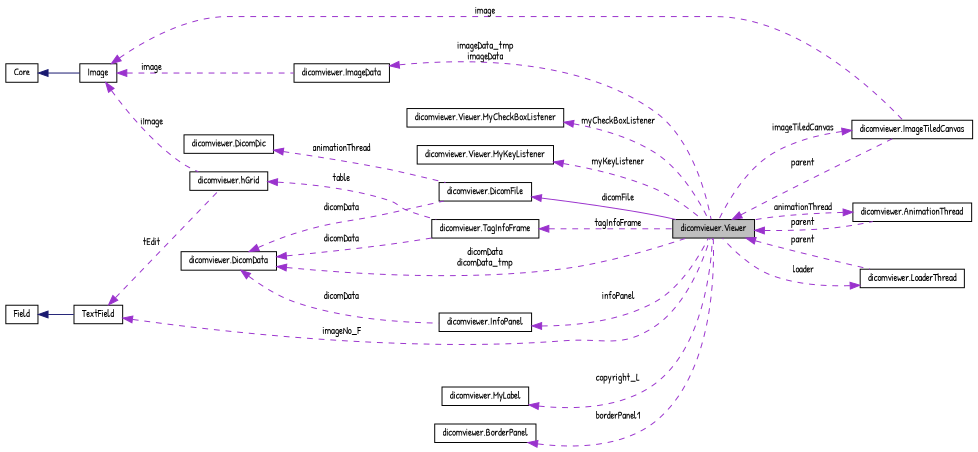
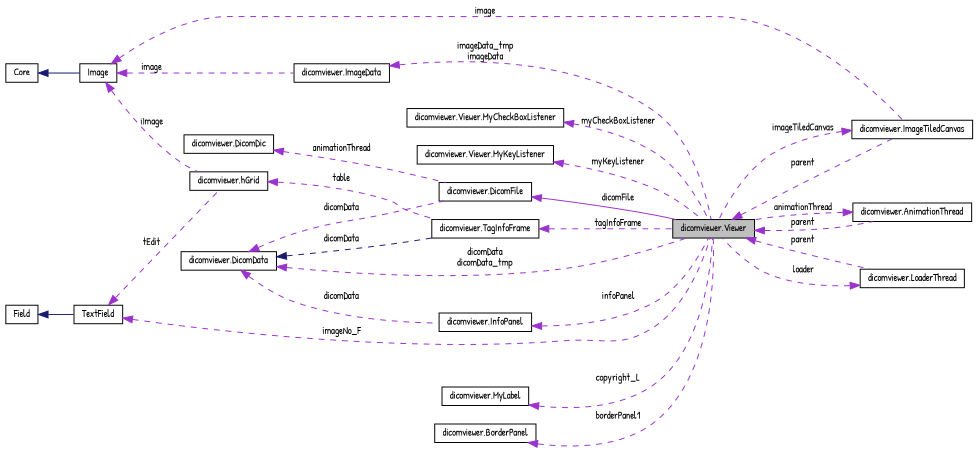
  digraph {
    fontname="Patrick Hand"
    rankdir=LR
    node [color=black fontname="Patrick Hand" fontsize=10 shape=record]
    edge [color=darkorchid3 dir=back fontname="Patrick Hand" fontsize=10 labelfontname="FreeSans.ttf" labelfontsize=10 style=dashed]
    n1 [fillcolor=grey75 fontcolor=black height=0.2 label="dicomviewer.Viewer" style=filled width=0.4]
    n2 [height=0.2 label="dicomviewer.ImageTiledCanvas" width=0.4]
    n3 [height=0.2 label="dicomviewer.LoaderThread" width=0.4]
    n4 [height=0.2 label="dicomviewer.AnimationThread" width=0.4]
    n5 [height=0.2 label=Image width=0.4]
    n6 [height=0.2 label="dicomviewer.ImageData" width=0.4]
    n7 [height=0.2 label="dicomviewer.hGrid" width=0.4]
    n8 [height=0.2 label="dicomviewer.TagInfoFrame" width=0.4]
    n9 [height=0.2 label=Core width=0.4]
    n10 [height=0.2 label="dicomviewer.DicomFile" width=0.4]
    n11 [height=0.2 label="dicomviewer.DicomDic" width=0.4]
    n12 [height=0.2 label="dicomviewer.DicomData" width=0.4]
    n13 [height=0.2 label="dicomviewer.InfoPanel" width=0.4]
    n14 [height=0.2 label=TextField width=0.4]
    n15 [height=0.2 label=Field width=0.4]
    n16 [height=0.2 label="dicomviewer.MyLabel" width=0.4]
    n17 [height=0.2 label="dicomviewer.BorderPanel" width=0.4]
    n18 [height=0.2 label="dicomviewer.Viewer.MyCheckBoxListener" width=0.4]
    n19 [height=0.2 label="dicomviewer.Viewer.MyKeyListener" width=0.4]
    n1 -> n2 [label=parent]
    n1 -> n3 [label=parent]
    n1 -> n4 [label=parent]
    n2 -> n1 [label=imageTiledCanvas]
    n3 -> n1 [label=loader]
    n4 -> n1 [label=animationThread]
    n5 -> n2 [label=image]
    n5 -> n6 [label=image]
    n5 -> n7 [label=iImage]
    n6 -> n1 [label="imageData_tmp\nimageData"]
    n7 -> n8 [label=table]
    n8 -> n1 [label=tagInfoFrame]
    n9 -> n5 [color=midnightblue style=solid]
    n10 -> n1 [label=dicomFile style=solid]
    n11 -> n10 [label=animationThread]
    n12 -> n1 [label="dicomData\ndicomData_tmp"]
-   n12 -> n8 [label=dicomData]
+   n12 -> n8 [color=midnightblue label=dicomData]
    n12 -> n10 [label=dicomData]
    n12 -> n13 [label=dicomData]
    n13 -> n1 [label=infoPanel]
    n14 -> n1 [label=imageNo_F]
    n14 -> n7 [label=tEdit]
    n15 -> n14 [color=midnightblue style=solid]
    n16 -> n1 [label=copyright_L]
    n17 -> n1 [label=borderPanel1]
    n18 -> n1 [label=myCheckBoxListener]
    n19 -> n1 [label=myKeyListener]
  }
